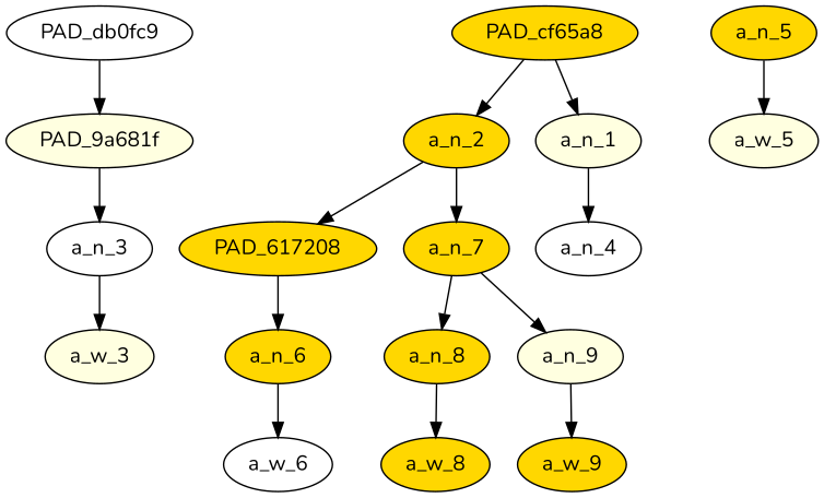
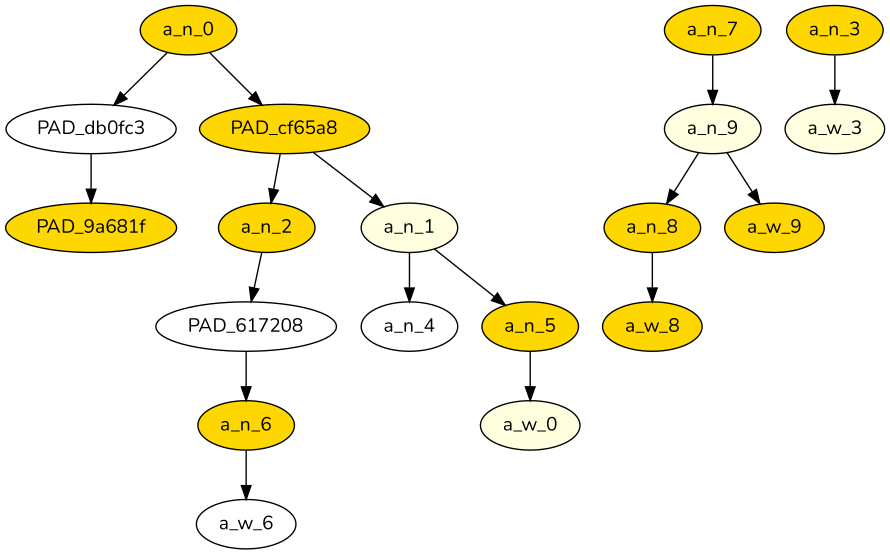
  strict digraph {
    fontname=Nunito
    node [div_dir=1 fillcolor=gold fontname=Nunito index=0 level=1 style=filled text_span="[5]" value=0.09180186]
    edge [fontname=Nunito]
-   PAD_db0fc9 [fillcolor=white index=2 level=3]
+   a_n_0 [level=4 text_span="[0, 1, 2, 3, 4, 5]" value=1.00000000]
+   PAD_db0fc9 [fillcolor=white index=2 level=3 label=PAD_db0fc3]
    PAD_cf65a8 [level=3 text_span="[0, 1]" value=0.55698298]
-   PAD_9a681f [fillcolor=lightyellow index=3 level=2]
+   PAD_9a681f [index=3 level=2]
    a_n_2 [div_dir=-1 index=1 level=3 text_span="[2, 3, 4]" value=0.35094590]
    a_n_1 [fillcolor=lightyellow level=2 text_span="[0, 1]" value=0.55698298]
-   PAD_617208 [index=1 level=2 text_span="[2]" value=0.11337892]
+   PAD_617208 [fillcolor=white index=1 level=2 text_span="[2]" value=0.11337892]
    a_n_7 [div_dir=-1 index=2 level=2 text_span="[3, 4]" value=0.23742331]
-   a_n_3 [fillcolor=white index=5]
+   a_n_3 [index=5]
    a_n_4 [fillcolor=white text_span="[0]" value=0.23738825]
    a_n_5 [index=1 text_span="[1]" value=0.31920732]
    a_n_6 [index=2 text_span="[2]" value=0.11337892]
    a_n_8 [div_dir=-1 index=3 text_span="[3]" value=0.11102551]
    a_n_9 [div_dir=-1 fillcolor=lightyellow index=4 text_span="[4]" value=0.12598980]
    a_w_3 [div_dir=0 fillcolor=lightyellow index=5 level=0 value="🥺"]
-   a_w_5 [div_dir=0 fillcolor=lightyellow index=1 level=0 text_span="[1]" value=streep]
+   a_w_5 [div_dir=0 fillcolor=lightyellow index=1 level=0 text_span="[1]" value=streep label=a_w_0]
    a_w_6 [div_dir=0 fillcolor=white index=2 level=0 text_span="[2]" value=in]
    a_w_8 [div_dir=0 index=3 level=0 text_span="[3]" value=little]
    a_w_9 [div_dir=0 index=4 level=0 text_span="[4]" value=women]
+   a_n_0 -> PAD_db0fc9
+   a_n_0 -> PAD_cf65a8
    PAD_db0fc9 -> PAD_9a681f
    PAD_cf65a8 -> a_n_2
    PAD_cf65a8 -> a_n_1
-   PAD_9a681f -> a_n_3
    a_n_2 -> PAD_617208
-   a_n_2 -> a_n_7
    a_n_1 -> a_n_4
+   a_n_1 -> a_n_5
    PAD_617208 -> a_n_6
-   a_n_7 -> a_n_8
+   a_n_9 -> a_n_8
    a_n_7 -> a_n_9
    a_n_3 -> a_w_3
    a_n_5 -> a_w_5
    a_n_6 -> a_w_6
    a_n_8 -> a_w_8
    a_n_9 -> a_w_9
  }
